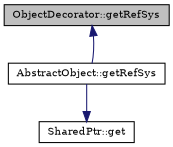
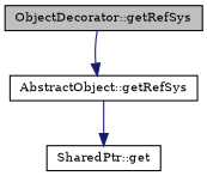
  digraph {
    fontname="DejaVu Serif"
    rankdir=TB
    node [color=black fillcolor=white fontname="DejaVu Serif" fontsize=10 shape=record style=filled]
    edge [color=midnightblue fontname="DejaVu Serif" fontsize=10 labelfontname=Helvetica labelfontsize=10 style=solid]
    n1 [fillcolor=grey75 fontcolor=black height=0.2 label="ObjectDecorator::getRefSys" width=0.4]
    n2 [height=0.2 label="AbstractObject::getRefSys" width=0.4]
    n3 [height=0.2 label="SharedPtr::get" width=0.4]
-   n2 -> n1
+   n1 -> n2
    n2 -> n3
  }
